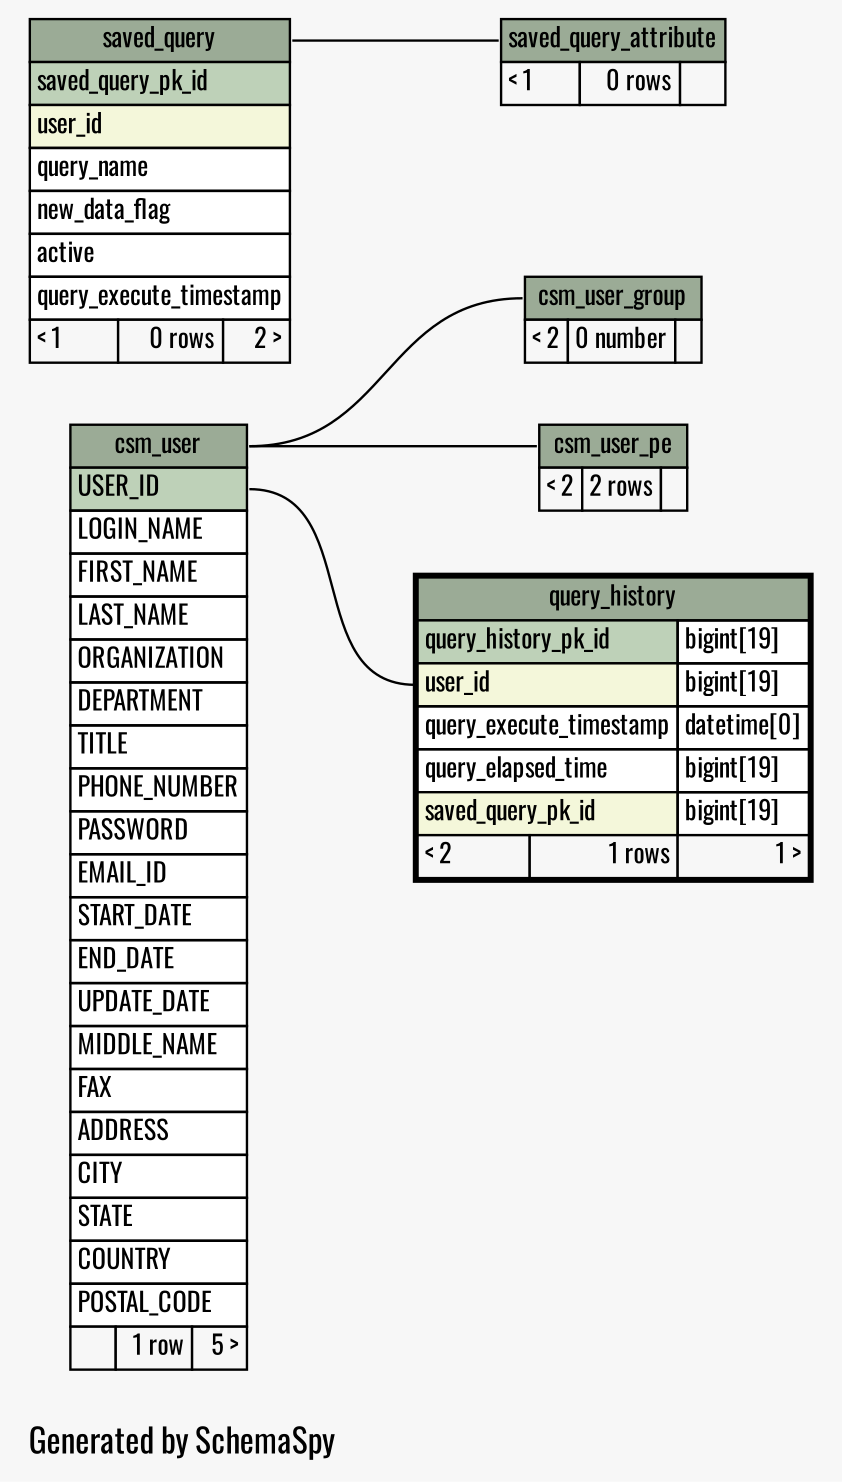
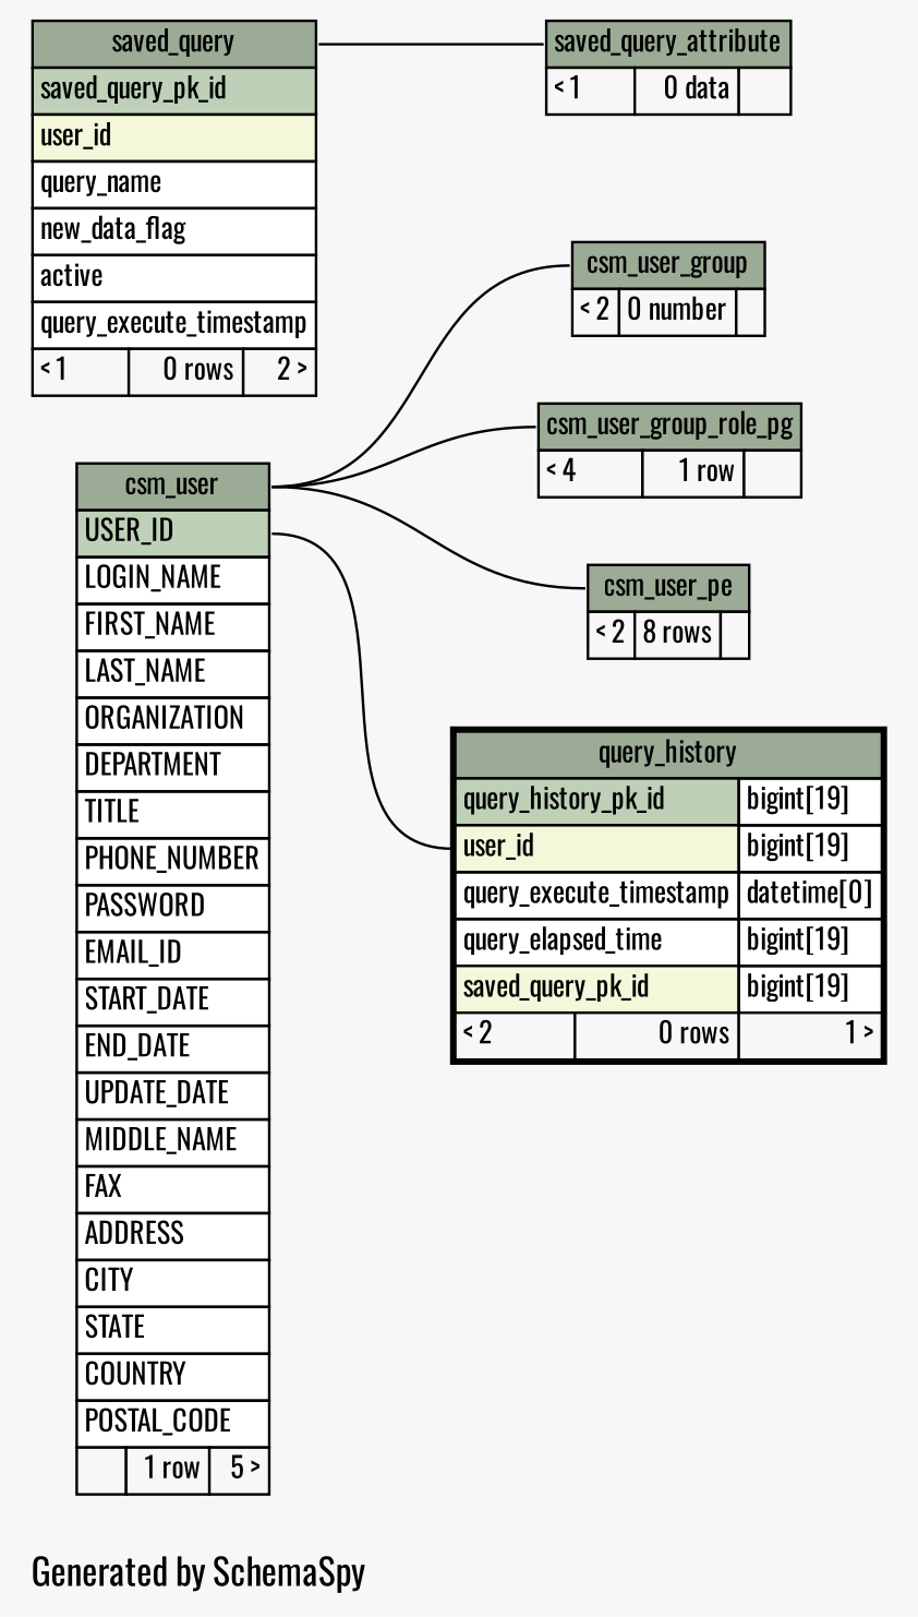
  digraph {
    bgcolor="#f7f7f7"
    fontname=Oswald
    label="\nGenerated by SchemaSpy"
    labeljust=l
    rankdir=RL
    node [fontname=Oswald fontsize=11 shape=plaintext]
    edge [arrowhead=none arrowsize=0.8 arrowtail=crowodot fontname=Oswald headport="csm_user.heading:e"]
    n1 [label=<     <TABLE BORDER="0" CELLBORDER="1" CELLSPACING="0" BGCOLOR="#ffffff">       <TR><TD PORT="csm_user_group.heading" COLSPAN="3" BGCOLOR="#9bab96" ALIGN="CENTER">csm_user_group</TD></TR>       <TR><TD ALIGN="LEFT" BGCOLOR="#f7f7f7">&lt; 2</TD><TD ALIGN="RIGHT" BGCOLOR="#f7f7f7">0 number</TD><TD ALIGN="RIGHT" BGCOLOR="#f7f7f7">  </TD></TR>     </TABLE>>]
    n2 [label=<     <TABLE BORDER="0" CELLBORDER="1" CELLSPACING="0" BGCOLOR="#ffffff">       <TR><TD PORT="csm_user.heading" COLSPAN="3" BGCOLOR="#9bab96" ALIGN="CENTER">csm_user</TD></TR>       <TR><TD PORT="USER_ID" COLSPAN="3" BGCOLOR="#bed1b8" ALIGN="LEFT">USER_ID</TD></TR>       <TR><TD PORT="LOGIN_NAME" COLSPAN="3" ALIGN="LEFT">LOGIN_NAME</TD></TR>       <TR><TD PORT="FIRST_NAME" COLSPAN="3" ALIGN="LEFT">FIRST_NAME</TD></TR>       <TR><TD PORT="LAST_NAME" COLSPAN="3" ALIGN="LEFT">LAST_NAME</TD></TR>       <TR><TD PORT="ORGANIZATION" COLSPAN="3" ALIGN="LEFT">ORGANIZATION</TD></TR>       <TR><TD PORT="DEPARTMENT" COLSPAN="3" ALIGN="LEFT">DEPARTMENT</TD></TR>       <TR><TD PORT="TITLE" COLSPAN="3" ALIGN="LEFT">TITLE</TD></TR>       <TR><TD PORT="PHONE_NUMBER" COLSPAN="3" ALIGN="LEFT">PHONE_NUMBER</TD></TR>       <TR><TD PORT="PASSWORD" COLSPAN="3" ALIGN="LEFT">PASSWORD</TD></TR>       <TR><TD PORT="EMAIL_ID" COLSPAN="3" ALIGN="LEFT">EMAIL_ID</TD></TR>       <TR><TD PORT="START_DATE" COLSPAN="3" ALIGN="LEFT">START_DATE</TD></TR>       <TR><TD PORT="END_DATE" COLSPAN="3" ALIGN="LEFT">END_DATE</TD></TR>       <TR><TD PORT="UPDATE_DATE" COLSPAN="3" ALIGN="LEFT">UPDATE_DATE</TD></TR>       <TR><TD PORT="MIDDLE_NAME" COLSPAN="3" ALIGN="LEFT">MIDDLE_NAME</TD></TR>       <TR><TD PORT="FAX" COLSPAN="3" ALIGN="LEFT">FAX</TD></TR>       <TR><TD PORT="ADDRESS" COLSPAN="3" ALIGN="LEFT">ADDRESS</TD></TR>       <TR><TD PORT="CITY" COLSPAN="3" ALIGN="LEFT">CITY</TD></TR>       <TR><TD PORT="STATE" COLSPAN="3" ALIGN="LEFT">STATE</TD></TR>       <TR><TD PORT="COUNTRY" COLSPAN="3" ALIGN="LEFT">COUNTRY</TD></TR>       <TR><TD PORT="POSTAL_CODE" COLSPAN="3" ALIGN="LEFT">POSTAL_CODE</TD></TR>       <TR><TD ALIGN="LEFT" BGCOLOR="#f7f7f7">  </TD><TD ALIGN="RIGHT" BGCOLOR="#f7f7f7">1 row</TD><TD ALIGN="RIGHT" BGCOLOR="#f7f7f7">5 &gt;</TD></TR>     </TABLE>>]
-   n4 [label=<     <TABLE BORDER="0" CELLBORDER="1" CELLSPACING="0" BGCOLOR="#ffffff">       <TR><TD PORT="csm_user_pe.heading" COLSPAN="3" BGCOLOR="#9bab96" ALIGN="CENTER">csm_user_pe</TD></TR>       <TR><TD ALIGN="LEFT" BGCOLOR="#f7f7f7">&lt; 2</TD><TD ALIGN="RIGHT" BGCOLOR="#f7f7f7">2 rows</TD><TD ALIGN="RIGHT" BGCOLOR="#f7f7f7">  </TD></TR>     </TABLE>>]
-   n5 [label=<     <TABLE BORDER="2" CELLBORDER="1" CELLSPACING="0" BGCOLOR="#ffffff">       <TR><TD PORT="query_history.heading" COLSPAN="3" BGCOLOR="#9bab96" ALIGN="CENTER">query_history</TD></TR>       <TR><TD PORT="query_history_pk_id" COLSPAN="2" BGCOLOR="#bed1b8" ALIGN="LEFT">query_history_pk_id</TD><TD PORT="query_history_pk_id.type" ALIGN="LEFT">bigint[19]</TD></TR>       <TR><TD PORT="user_id" COLSPAN="2" BGCOLOR="#f4f7da" ALIGN="LEFT">user_id</TD><TD PORT="user_id.type" ALIGN="LEFT">bigint[19]</TD></TR>       <TR><TD PORT="query_execute_timestamp" COLSPAN="2" ALIGN="LEFT">query_execute_timestamp</TD><TD PORT="query_execute_timestamp.type" ALIGN="LEFT">datetime[0]</TD></TR>       <TR><TD PORT="query_elapsed_time" COLSPAN="2" ALIGN="LEFT">query_elapsed_time</TD><TD PORT="query_elapsed_time.type" ALIGN="LEFT">bigint[19]</TD></TR>       <TR><TD PORT="saved_query_pk_id" COLSPAN="2" BGCOLOR="#f4f7da" ALIGN="LEFT">saved_query_pk_id</TD><TD PORT="saved_query_pk_id.type" ALIGN="LEFT">bigint[19]</TD></TR>       <TR><TD ALIGN="LEFT" BGCOLOR="#f7f7f7">&lt; 2</TD><TD ALIGN="RIGHT" BGCOLOR="#f7f7f7">1 rows</TD><TD ALIGN="RIGHT" BGCOLOR="#f7f7f7">1 &gt;</TD></TR>     </TABLE>>]
+   n3 [label=<     <TABLE BORDER="0" CELLBORDER="1" CELLSPACING="0" BGCOLOR="#ffffff">       <TR><TD PORT="csm_user_group_role_pg.heading" COLSPAN="3" BGCOLOR="#9bab96" ALIGN="CENTER">csm_user_group_role_pg</TD></TR>       <TR><TD ALIGN="LEFT" BGCOLOR="#f7f7f7">&lt; 4</TD><TD ALIGN="RIGHT" BGCOLOR="#f7f7f7">1 row</TD><TD ALIGN="RIGHT" BGCOLOR="#f7f7f7">  </TD></TR>     </TABLE>>]
+   n4 [label=<     <TABLE BORDER="0" CELLBORDER="1" CELLSPACING="0" BGCOLOR="#ffffff">       <TR><TD PORT="csm_user_pe.heading" COLSPAN="3" BGCOLOR="#9bab96" ALIGN="CENTER">csm_user_pe</TD></TR>       <TR><TD ALIGN="LEFT" BGCOLOR="#f7f7f7">&lt; 2</TD><TD ALIGN="RIGHT" BGCOLOR="#f7f7f7">8 rows</TD><TD ALIGN="RIGHT" BGCOLOR="#f7f7f7">  </TD></TR>     </TABLE>>]
+   n5 [label=<     <TABLE BORDER="2" CELLBORDER="1" CELLSPACING="0" BGCOLOR="#ffffff">       <TR><TD PORT="query_history.heading" COLSPAN="3" BGCOLOR="#9bab96" ALIGN="CENTER">query_history</TD></TR>       <TR><TD PORT="query_history_pk_id" COLSPAN="2" BGCOLOR="#bed1b8" ALIGN="LEFT">query_history_pk_id</TD><TD PORT="query_history_pk_id.type" ALIGN="LEFT">bigint[19]</TD></TR>       <TR><TD PORT="user_id" COLSPAN="2" BGCOLOR="#f4f7da" ALIGN="LEFT">user_id</TD><TD PORT="user_id.type" ALIGN="LEFT">bigint[19]</TD></TR>       <TR><TD PORT="query_execute_timestamp" COLSPAN="2" ALIGN="LEFT">query_execute_timestamp</TD><TD PORT="query_execute_timestamp.type" ALIGN="LEFT">datetime[0]</TD></TR>       <TR><TD PORT="query_elapsed_time" COLSPAN="2" ALIGN="LEFT">query_elapsed_time</TD><TD PORT="query_elapsed_time.type" ALIGN="LEFT">bigint[19]</TD></TR>       <TR><TD PORT="saved_query_pk_id" COLSPAN="2" BGCOLOR="#f4f7da" ALIGN="LEFT">saved_query_pk_id</TD><TD PORT="saved_query_pk_id.type" ALIGN="LEFT">bigint[19]</TD></TR>       <TR><TD ALIGN="LEFT" BGCOLOR="#f7f7f7">&lt; 2</TD><TD ALIGN="RIGHT" BGCOLOR="#f7f7f7">0 rows</TD><TD ALIGN="RIGHT" BGCOLOR="#f7f7f7">1 &gt;</TD></TR>     </TABLE>>]
    n6 [label=<     <TABLE BORDER="0" CELLBORDER="1" CELLSPACING="0" BGCOLOR="#ffffff">       <TR><TD PORT="saved_query.heading" COLSPAN="3" BGCOLOR="#9bab96" ALIGN="CENTER">saved_query</TD></TR>       <TR><TD PORT="saved_query_pk_id" COLSPAN="3" BGCOLOR="#bed1b8" ALIGN="LEFT">saved_query_pk_id</TD></TR>       <TR><TD PORT="user_id" COLSPAN="3" BGCOLOR="#f4f7da" ALIGN="LEFT">user_id</TD></TR>       <TR><TD PORT="query_name" COLSPAN="3" ALIGN="LEFT">query_name</TD></TR>       <TR><TD PORT="new_data_flag" COLSPAN="3" ALIGN="LEFT">new_data_flag</TD></TR>       <TR><TD PORT="active" COLSPAN="3" ALIGN="LEFT">active</TD></TR>       <TR><TD PORT="query_execute_timestamp" COLSPAN="3" ALIGN="LEFT">query_execute_timestamp</TD></TR>       <TR><TD ALIGN="LEFT" BGCOLOR="#f7f7f7">&lt; 1</TD><TD ALIGN="RIGHT" BGCOLOR="#f7f7f7">0 rows</TD><TD ALIGN="RIGHT" BGCOLOR="#f7f7f7">2 &gt;</TD></TR>     </TABLE>>]
-   n7 [label=<     <TABLE BORDER="0" CELLBORDER="1" CELLSPACING="0" BGCOLOR="#ffffff">       <TR><TD PORT="saved_query_attribute.heading" COLSPAN="3" BGCOLOR="#9bab96" ALIGN="CENTER">saved_query_attribute</TD></TR>       <TR><TD ALIGN="LEFT" BGCOLOR="#f7f7f7">&lt; 1</TD><TD ALIGN="RIGHT" BGCOLOR="#f7f7f7">0 rows</TD><TD ALIGN="RIGHT" BGCOLOR="#f7f7f7">  </TD></TR>     </TABLE>>]
+   n7 [label=<     <TABLE BORDER="0" CELLBORDER="1" CELLSPACING="0" BGCOLOR="#ffffff">       <TR><TD PORT="saved_query_attribute.heading" COLSPAN="3" BGCOLOR="#9bab96" ALIGN="CENTER">saved_query_attribute</TD></TR>       <TR><TD ALIGN="LEFT" BGCOLOR="#f7f7f7">&lt; 1</TD><TD ALIGN="RIGHT" BGCOLOR="#f7f7f7">0 data</TD><TD ALIGN="RIGHT" BGCOLOR="#f7f7f7">  </TD></TR>     </TABLE>>]
    n1 -> n2 [arrowtail=crowtee tailport="csm_user_group.heading:w"]
+   n3 -> n2 [tailport="csm_user_group_role_pg.heading:w"]
    n4 -> n2 [arrowtail=crowtee tailport="csm_user_pe.heading:w"]
    n5 -> n2 [headport="USER_ID:e" tailport="user_id:w"]
    n7 -> n6 [headport="saved_query.heading:e" tailport="saved_query_attribute.heading:w"]
  }
